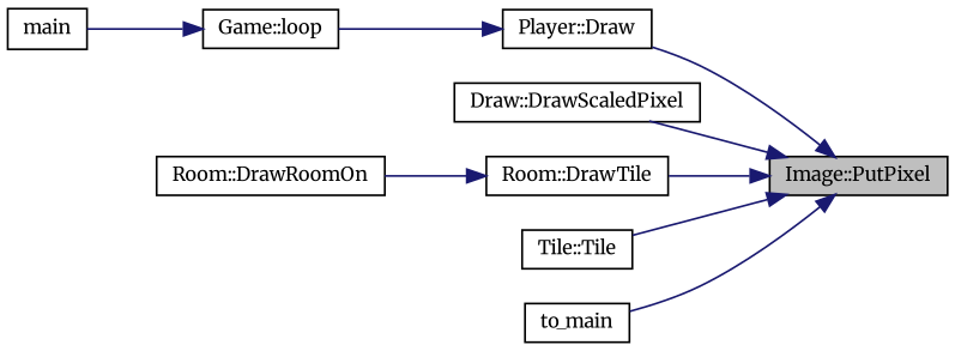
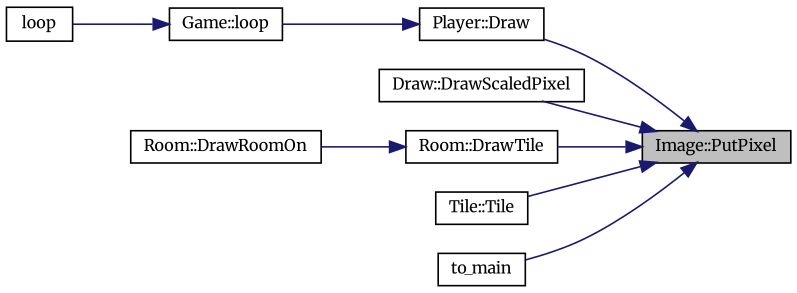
  digraph {
    fontname=Merriweather
    rankdir=RL
    node [color=black fillcolor=white fontname=Merriweather fontsize=10 shape=record style=filled]
    edge [color=midnightblue dir=back fontname=Merriweather fontsize=10 labelfontname=Helvetica labelfontsize=10 style=solid]
    n1 [fillcolor=grey75 fontcolor=black height=0.2 label="Image::PutPixel" width=0.4]
    n2 [height=0.2 label="Player::Draw" width=0.4]
    n3 [height=0.2 label="Draw::DrawScaledPixel" width=0.4]
    n4 [height=0.2 label="Room::DrawTile" width=0.4]
    n5 [height=0.2 label="Tile::Tile" width=0.4]
    n6 [height=0.2 label=to_main width=0.4]
    n7 [height=0.2 label="Game::loop" width=0.4]
    n8 [height=0.2 label="Room::DrawRoomOn" width=0.4]
-   n9 [height=0.2 label=main width=0.4]
+   n9 [height=0.2 label=loop width=0.4]
    n1 -> n2
    n1 -> n3
    n1 -> n4
    n1 -> n5
    n1 -> n6
    n2 -> n7
    n4 -> n8
    n7 -> n9
  }
